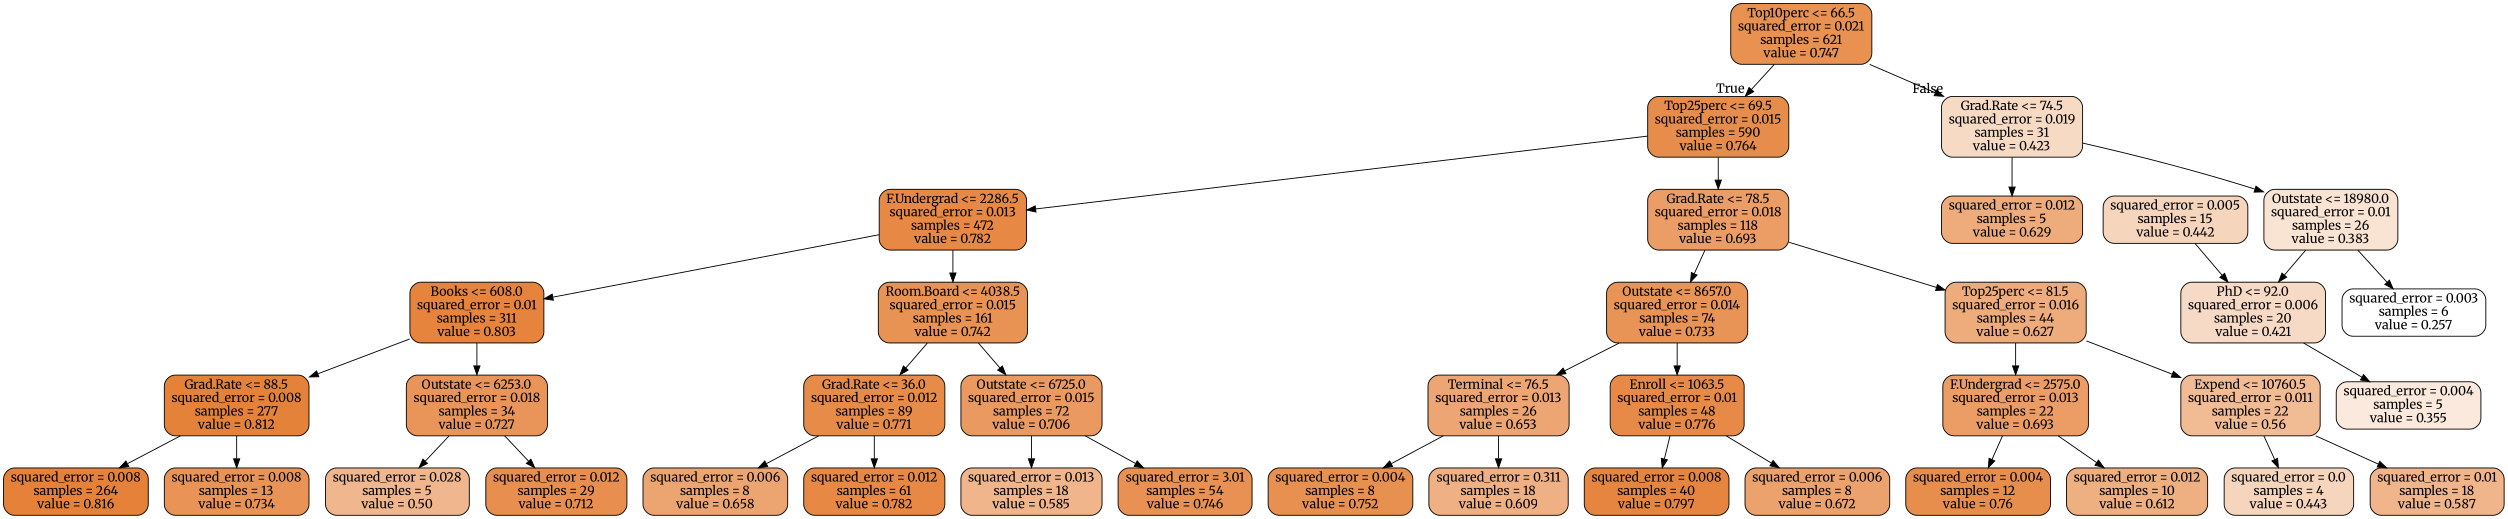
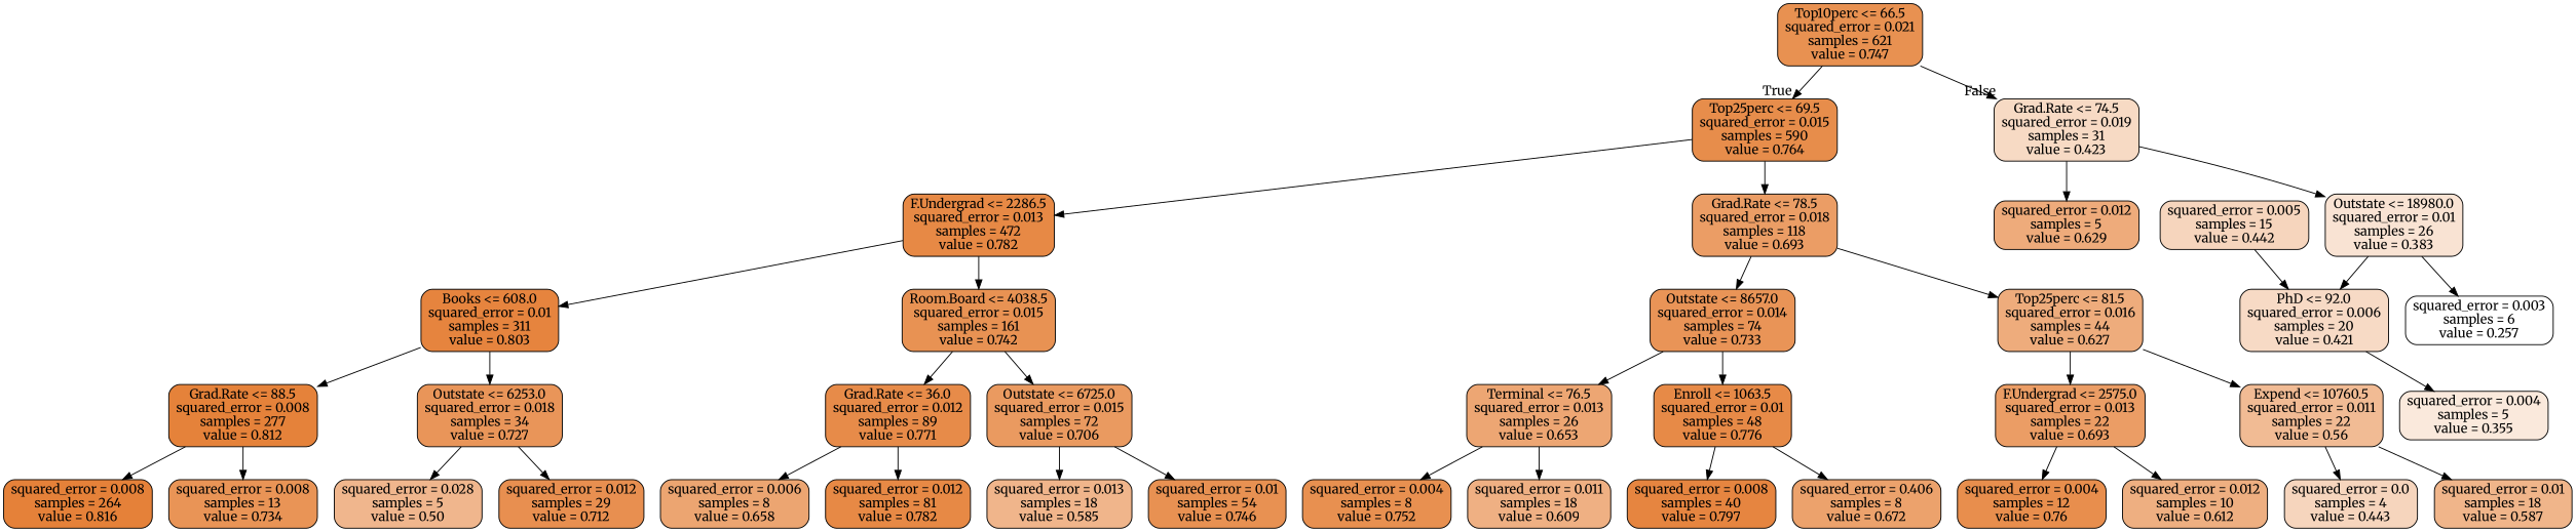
  digraph {
    fontname=Merriweather
    node [color=black fillcolor="#e78945" fontname=Merriweather shape=box style="filled, rounded"]
    edge [fontname=Merriweather]
    n1 [fillcolor="#e89151" label="Top10perc <= 66.5\nsquared_error = 0.021\nsamples = 621\nvalue = 0.747"]
    n2 [fillcolor="#e78d4b" label="Top25perc <= 69.5\nsquared_error = 0.015\nsamples = 590\nvalue = 0.764"]
    n3 [fillcolor="#f7dac4" label="Grad.Rate <= 74.5\nsquared_error = 0.019\nsamples = 31\nvalue = 0.423"]
    n4 [label="F.Undergrad <= 2286.5\nsquared_error = 0.013\nsamples = 472\nvalue = 0.782"]
    n5 [fillcolor="#eb9d65" label="Grad.Rate <= 78.5\nsquared_error = 0.018\nsamples = 118\nvalue = 0.693"]
    n6 [fillcolor="#eeab7b" label="squared_error = 0.012\nsamples = 5\nvalue = 0.629"]
    n7 [fillcolor="#f9e3d3" label="Outstate <= 18980.0\nsquared_error = 0.01\nsamples = 26\nvalue = 0.383"]
    n8 [fillcolor="#e6843e" label="Books <= 608.0\nsquared_error = 0.01\nsamples = 311\nvalue = 0.803"]
    n9 [fillcolor="#e89253" label="Room.Board <= 4038.5\nsquared_error = 0.015\nsamples = 161\nvalue = 0.742"]
    n10 [fillcolor="#e99457" label="Outstate <= 8657.0\nsquared_error = 0.014\nsamples = 74\nvalue = 0.733"]
    n11 [fillcolor="#eeac7c" label="Top25perc <= 81.5\nsquared_error = 0.016\nsamples = 44\nvalue = 0.627"]
    n12 [fillcolor="#e5823a" label="Grad.Rate <= 88.5\nsquared_error = 0.008\nsamples = 277\nvalue = 0.812"]
    n13 [fillcolor="#e99559" label="Outstate <= 6253.0\nsquared_error = 0.018\nsamples = 34\nvalue = 0.727"]
    n14 [fillcolor="#e78b49" label="Grad.Rate <= 36.0\nsquared_error = 0.012\nsamples = 89\nvalue = 0.771"]
    n15 [fillcolor="#ea9a60" label="Outstate <= 6725.0\nsquared_error = 0.015\nsamples = 72\nvalue = 0.706"]
    n16 [fillcolor="#e58139" label="squared_error = 0.008\nsamples = 264\nvalue = 0.816"]
    n17 [fillcolor="#e99456" label="squared_error = 0.008\nsamples = 13\nvalue = 0.734"]
    n18 [fillcolor="#f0b68d" label="squared_error = 0.028\nsamples = 5\nvalue = 0.50"]
    n19 [fillcolor="#e88f50" label="squared_error = 0.012\nsamples = 29\nvalue = 0.712"]
    n20 [fillcolor="#eca571" label="squared_error = 0.006\nsamples = 8\nvalue = 0.658"]
-   n21 [label="squared_error = 0.012\nsamples = 61\nvalue = 0.782"]
+   n21 [label="squared_error = 0.012\nsamples = 81\nvalue = 0.782"]
    n22 [fillcolor="#f0b58b" label="squared_error = 0.013\nsamples = 18\nvalue = 0.585"]
-   n23 [fillcolor="#e89152" label="squared_error = 3.01\nsamples = 54\nvalue = 0.746"]
+   n23 [fillcolor="#e89152" label="squared_error = 0.01\nsamples = 54\nvalue = 0.746"]
    n24 [fillcolor="#eda673" label="Terminal <= 76.5\nsquared_error = 0.013\nsamples = 26\nvalue = 0.653"]
    n25 [fillcolor="#e78a47" label="Enroll <= 1063.5\nsquared_error = 0.01\nsamples = 48\nvalue = 0.776"]
    n26 [fillcolor="#eb9d65" label="F.Undergrad <= 2575.0\nsquared_error = 0.013\nsamples = 22\nvalue = 0.693"]
    n27 [fillcolor="#f1bb94" label="Expend <= 10760.5\nsquared_error = 0.011\nsamples = 22\nvalue = 0.56"]
    n28 [fillcolor="#e89050" label="squared_error = 0.004\nsamples = 8\nvalue = 0.752"]
-   n29 [fillcolor="#efb083" label="squared_error = 0.311\nsamples = 18\nvalue = 0.609"]
+   n29 [fillcolor="#efb083" label="squared_error = 0.011\nsamples = 18\nvalue = 0.609"]
    n30 [fillcolor="#e68540" label="squared_error = 0.008\nsamples = 40\nvalue = 0.797"]
-   n31 [fillcolor="#eca26c" label="squared_error = 0.006\nsamples = 8\nvalue = 0.672"]
+   n31 [fillcolor="#eca26c" label="squared_error = 0.406\nsamples = 8\nvalue = 0.672"]
    n32 [fillcolor="#e88e4d" label="squared_error = 0.004\nsamples = 12\nvalue = 0.76"]
    n33 [fillcolor="#eeaf81" label="squared_error = 0.012\nsamples = 10\nvalue = 0.612"]
    n34 [fillcolor="#f6d5bd" label="squared_error = 0.0\nsamples = 4\nvalue = 0.443"]
    n35 [fillcolor="#f0b58a" label="squared_error = 0.01\nsamples = 18\nvalue = 0.587"]
    n36 [fillcolor="#f7dac5" label="PhD <= 92.0\nsquared_error = 0.006\nsamples = 20\nvalue = 0.421"]
    n37 [fillcolor="#ffffff" label="squared_error = 0.003\nsamples = 6\nvalue = 0.257"]
    n38 [fillcolor="#fae9dc" label="squared_error = 0.004\nsamples = 5\nvalue = 0.355"]
    n39 [fillcolor="#f6d5bd" label="squared_error = 0.005\nsamples = 15\nvalue = 0.442"]
    n1 -> n2 [headlabel=True labelangle=45 labeldistance=2.5]
    n1 -> n3 [headlabel=False labelangle=-45 labeldistance=2.5]
    n2 -> n4
    n2 -> n5
    n3 -> n6
    n3 -> n7
    n4 -> n8
    n4 -> n9
    n5 -> n10
    n5 -> n11
    n7 -> n36
    n7 -> n37
    n8 -> n12
    n8 -> n13
    n9 -> n14
    n9 -> n15
    n10 -> n24
    n10 -> n25
    n11 -> n26
    n11 -> n27
    n12 -> n16
    n12 -> n17
    n13 -> n18
    n13 -> n19
    n14 -> n20
    n14 -> n21
    n15 -> n22
    n15 -> n23
    n24 -> n28
    n24 -> n29
    n25 -> n30
    n25 -> n31
    n26 -> n32
    n26 -> n33
    n27 -> n34
    n27 -> n35
    n36 -> n38
    n39 -> n36
  }
